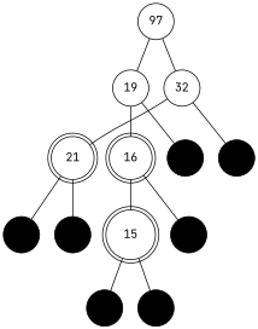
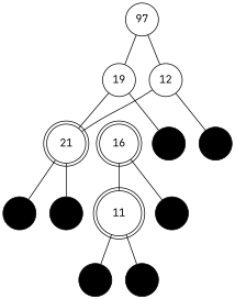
  graph {
    fontname="JetBrains Mono"
    node [fontname="JetBrains Mono" ordering=out shape=circle color=black fillcolor=black style=filled]
    edge [fontname="JetBrains Mono"]
-   15 [shape=doublecircle color="" fillcolor="" style=""]
+   15 [shape=doublecircle label=11 color="" fillcolor="" style=""]
    e2
    e7
    16 [shape=doublecircle color="" fillcolor="" style=""]
    e3
    21 [shape=doublecircle color="" fillcolor="" style=""]
    e5
    e6
    n9 [label=97 color="" fillcolor="" style=""]
    19 [color="" fillcolor="" style=""]
-   12 [label=32 color="" fillcolor="" style=""]
+   12 [color="" fillcolor="" style=""]
    e4
    e1
    15 -- e2
    15 -- e7
    16 -- 15
    16 -- e3
    21 -- e5
    21 -- e6
    n9 -- 19
    n9 -- 12
-   19 -- 16
+   19 -- 21
    19 -- e4
    12 -- 21
    12 -- e1
  }
